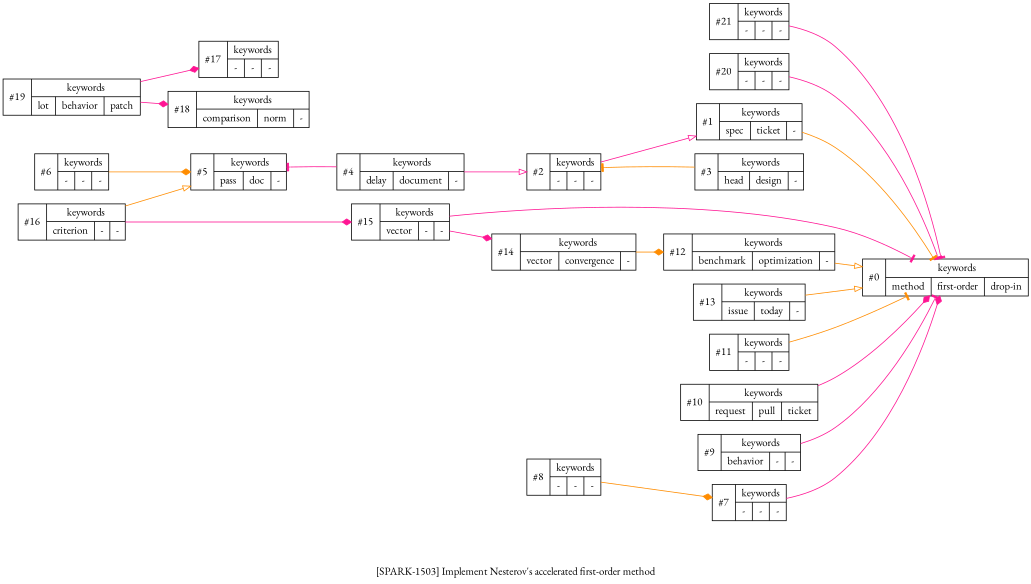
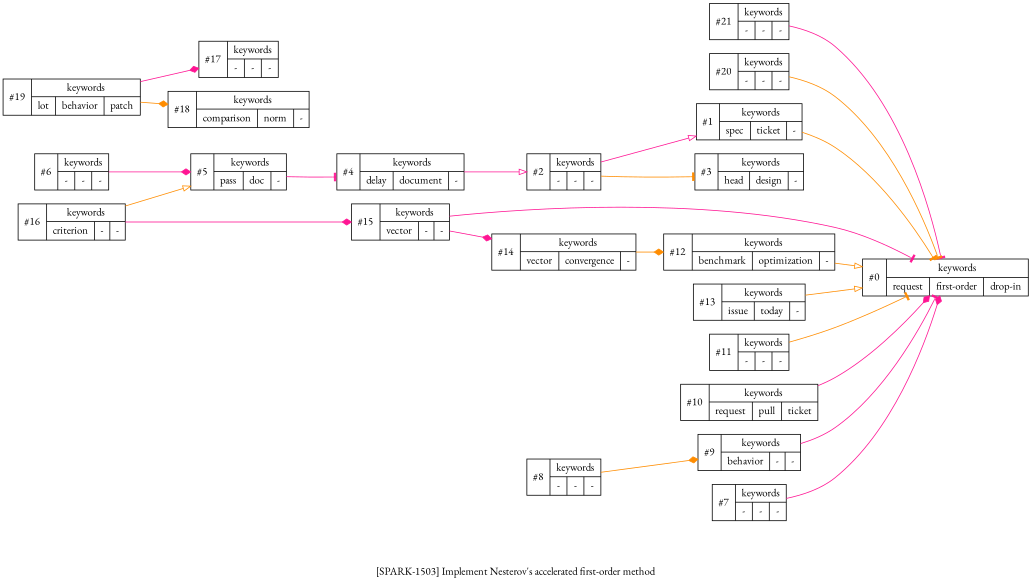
  digraph {
    fontname="EB Garamond"
    label="\n[SPARK-1503] Implement Nesterov's accelerated first-order method\n"
    rankdir=LR
    node [fontname="EB Garamond" shape=record]
    edge [arrowhead=diamond color=deeppink fontname="EB Garamond"]
    n1 [label="{#21 | {keywords | {- | - | -}} }"]
-   n2 [label="{#0 | {keywords | {method | first-order | drop-in}} }"]
+   n2 [label="{#0 | {keywords | {request | first-order | drop-in}} }"]
    n3 [label="{#20 | {keywords | {- | - | -}} }"]
    n4 [label="{#19 | {keywords | {lot | behavior | patch}} }"]
    n5 [label="{#17 | {keywords | {- | - | -}} }"]
    n6 [label="{#18 | {keywords | {comparison | norm | -}} }"]
    n7 [label="{#5 | {keywords | {pass | doc | -}} }"]
    n8 [label="{#4 | {keywords | {delay | document | -}} }"]
    n9 [label="{#2 | {keywords | {- | - | -}} }"]
    n10 [label="{#16 | {keywords | {criterion | - | -}} }"]
    n11 [label="{#15 | {keywords | {vector | - | -}} }"]
    n12 [label="{#14 | {keywords | {vector | convergence | -}} }"]
    n13 [label="{#12 | {keywords | {benchmark | optimization | -}} }"]
    n14 [label="{#13 | {keywords | {issue | today | -}} }"]
    n15 [label="{#11 | {keywords | {- | - | -}} }"]
    n16 [label="{#10 | {keywords | {request | pull | ticket}} }"]
    n17 [label="{#9 | {keywords | {behavior | - | -}} }"]
    n18 [label="{#8 | {keywords | {- | - | -}} }"]
    n19 [label="{#7 | {keywords | {- | - | -}} }"]
    n20 [label="{#6 | {keywords | {- | - | -}} }"]
    n21 [label="{#1 | {keywords | {spec | ticket | -}} }"]
    n22 [label="{#3 | {keywords | {head | design | -}} }"]
    n1 -> n2 [arrowhead=tee]
-   n3 -> n2 [arrowhead=tee]
+   n3 -> n2 [arrowhead=tee color=darkorange]
    n4 -> n5
-   n4 -> n6
-   n8 -> n7 [arrowhead=tee]
+   n4 -> n6 [color=darkorange]
+   n7 -> n8 [arrowhead=tee]
    n8 -> n9 [arrowhead=onormal]
    n9 -> n21 [arrowhead=onormal]
    n10 -> n7 [arrowhead=onormal color=darkorange]
    n10 -> n11
    n11 -> n2 [arrowhead=tee]
    n11 -> n12
    n12 -> n13 [color=darkorange]
    n13 -> n2 [arrowhead=onormal color=darkorange]
    n14 -> n2 [arrowhead=onormal color=darkorange]
    n15 -> n2 [arrowhead=tee color=darkorange]
    n16 -> n2
    n17 -> n2 [arrowhead=tee]
-   n18 -> n19 [color=darkorange]
+   n18 -> n17 [color=darkorange]
    n19 -> n2
-   n20 -> n7 [color=darkorange]
+   n20 -> n7
    n21 -> n2 [arrowhead=tee color=darkorange]
-   n22 -> n9 [arrowhead=tee color=darkorange]
+   n9 -> n22 [arrowhead=tee color=darkorange]
  }
